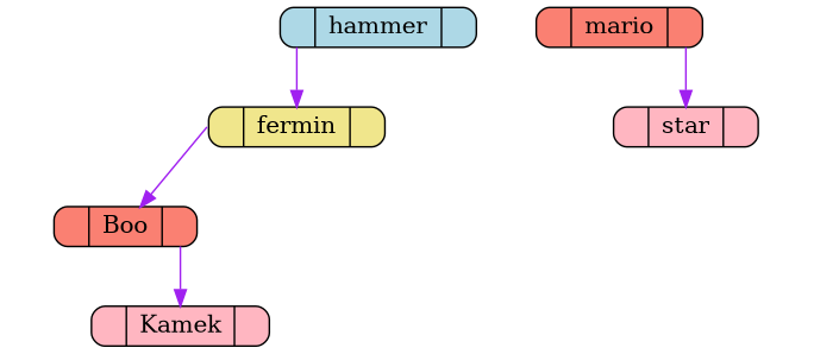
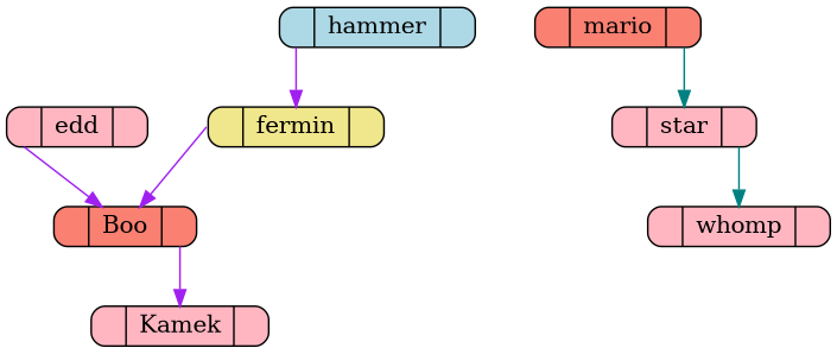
  digraph {
    nodesep=0.5
    ordering=out
    rankdir=TB
    splines=compound
    node [fillcolor=lightpink shape=record style="rounded,filled"]
    edge [color=purple tailport=derecha]
    n1 [fillcolor=salmon height=0.2 label="<izquierda>|Boo|<derecha>" width=0.7]
    n2 [height=0.2 label="<izquierda>|Kamek|<derecha>" width=0.7]
+   n3 [height=0.2 label="<izquierda>|edd|<derecha>" width=0.7]
    n4 [fillcolor=khaki height=0.2 label="<izquierda>|fermin|<derecha>" width=0.7]
    n5 [fillcolor=lightblue height=0.2 label="<izquierda>|hammer|<derecha>" width=0.7]
    n6 [fillcolor=salmon height=0.2 label="<izquierda>|mario|<derecha>" width=0.7]
    n7 [height=0.2 label="<izquierda>|star|<derecha>" width=0.7]
+   n8 [height=0.2 label="<izquierda>|whomp|<derecha>" width=0.7]
    n1 -> n2
+   n3 -> n1 [tailport=izquierda]
    n4 -> n1 [tailport=izquierda]
    n5 -> n4 [tailport=izquierda]
-   n6 -> n7
+   n6 -> n7 [color=teal]
+   n7 -> n8 [color=teal]
  }
